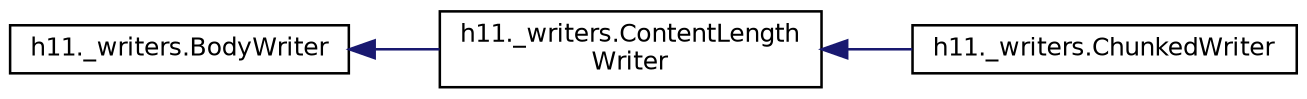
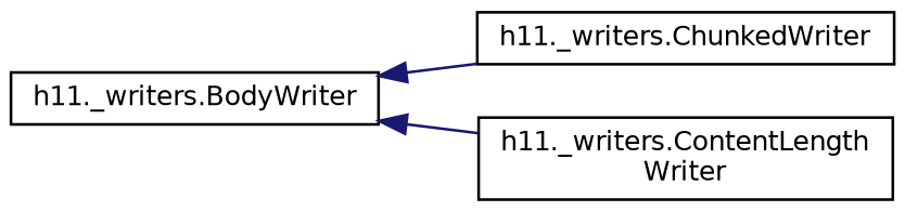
  digraph {
    rankdir=LR
    node [color=black fillcolor=white fontname=Helvetica fontsize=10 shape=record style=filled]
    edge [color=midnightblue dir=back fontname=Helvetica fontsize=10 labelfontname=Helvetica labelfontsize=10 style=solid]
    n1 [height=0.2 label="h11._writers.BodyWriter" width=0.4]
    n2 [height=0.2 label="h11._writers.ChunkedWriter" width=0.4]
    n3 [height=0.2 label="h11._writers.ContentLength\lWriter" width=0.4]
-   n3 -> n2
+   n1 -> n2
    n1 -> n3
  }
